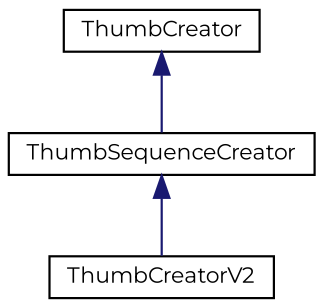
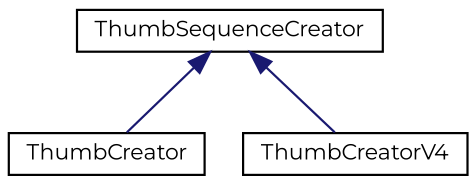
  digraph {
    fontname=Montserrat
    rankdir=TB
    node [color=black fillcolor=white fontname=Montserrat fontsize=10 shape=record style=filled]
    edge [color=midnightblue dir=back fontname=Montserrat fontsize=10 labelfontname=Helvetica labelfontsize=10 style=solid]
    n1 [height=0.2 label=ThumbCreator width=0.4]
    n2 [height=0.2 label=ThumbSequenceCreator width=0.4]
-   n3 [height=0.2 label=ThumbCreatorV2 width=0.4]
-   n1 -> n2
+   n3 [height=0.2 label=ThumbCreatorV4 width=0.4]
+   n2 -> n1
    n2 -> n3
  }
